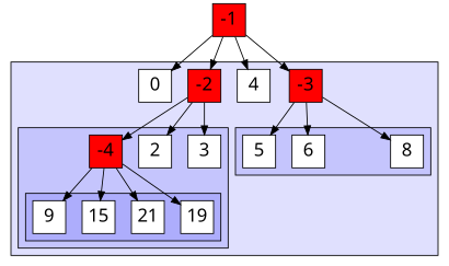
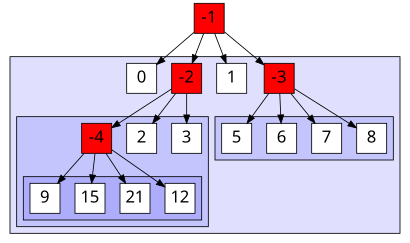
  digraph {
    fillcolor="#0000fd1f"
    ordering=out
    splines=false
    style=filled
    node [fillcolor=white fixedsize=true fontname="sans-serif" fontsize=20 shape=square style=filled]
-   1 [label=4]
+   1
    -2 [fillcolor=red]
    0
    -3 [fillcolor=red]
    5
    6
+   7
    8
    2
    3
    -4 [fillcolor=red]
    9
    n13 [label=15]
    n14 [label=21]
-   12 [label=19]
+   12
    -1 [fillcolor=red]
    subgraph cluster_1 {
      subgraph sub_2 {
        rank=same
        1
        -2
        0
        -3
      }
      subgraph cluster_3 {
        subgraph sub_4 {
          rank=same
          5
          6
+         7
          8
        }
      }
      subgraph cluster_5 {
        subgraph sub_6 {
          rank=same
          2
          3
          -4
        }
        subgraph cluster_7 {
          subgraph sub_8 {
            rank=same
            9
            n13
            n14
            12
          }
        }
      }
    }
    1 -> -3 [style=invis]
    -2 -> 1 [style=invis]
    -2 -> 2
    -2 -> 3
    -2 -> -4
    0 -> -2 [style=invis]
    -3 -> 5
    -3 -> 6
+   -3 -> 7
    -3 -> 8
    5 -> 6 [style=invis]
+   6 -> 7 [style=invis]
+   7 -> 8 [style=invis]
    2 -> 3 [style=invis]
    -4 -> 9
    -4 -> n13
    -4 -> n14
    -4 -> 12
    9 -> n13 [style=invis]
    n13 -> n14 [style=invis]
    n14 -> 12 [style=invis]
    -1 -> 1
    -1 -> -2
    -1 -> 0
    -1 -> -3
  }
